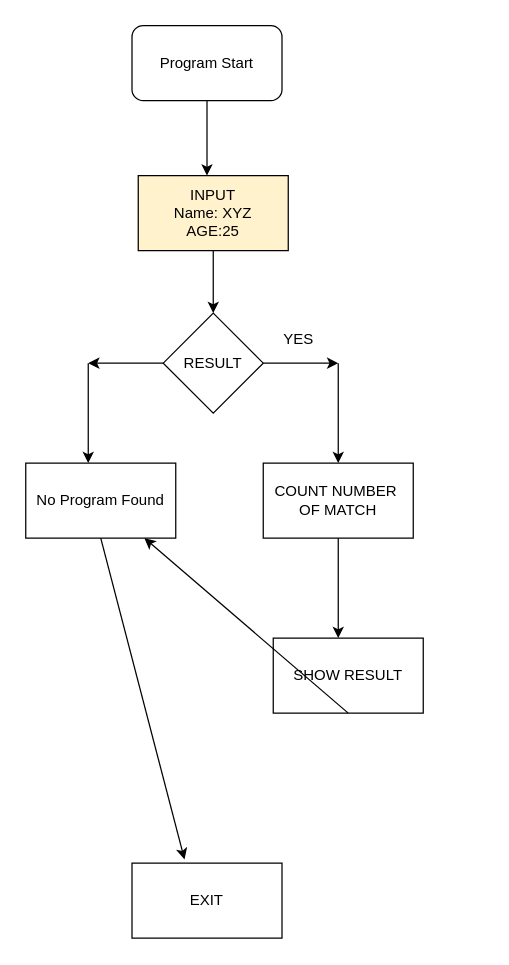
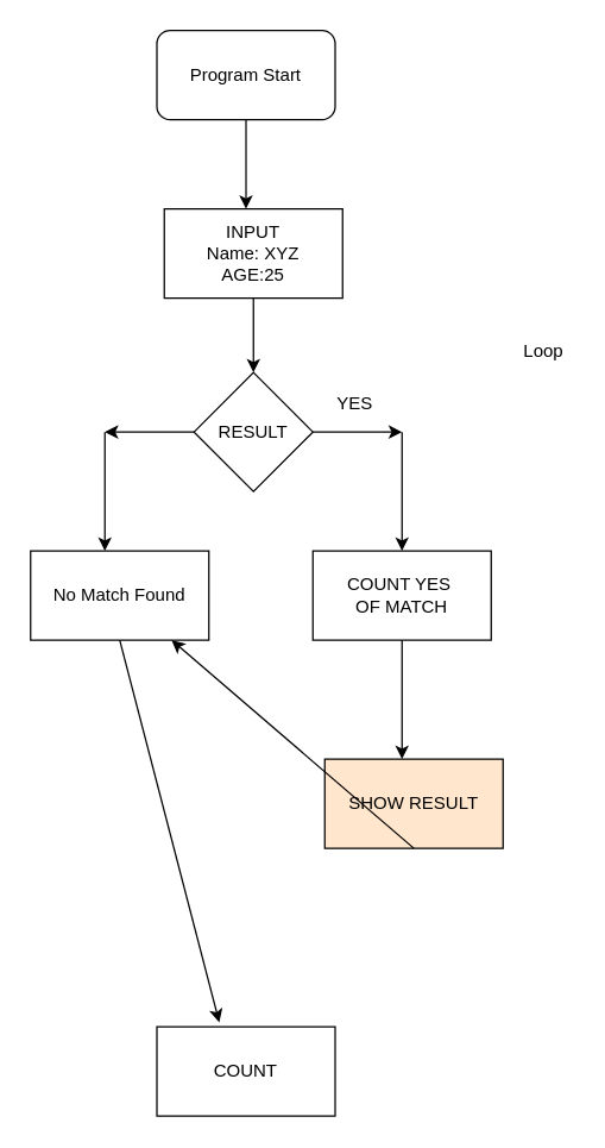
  <mxCell id="0" />
  <mxCell id="1" parent="0" />
  <mxCell id="2" value="Program Start" style="whiteSpace=wrap;html=1;rounded=1;" vertex="1" parent="1"><mxGeometry x="105" y="20" width="120" height="60" as="geometry" /></mxCell>
  <mxCell id="3" value="" style="endArrow=classic;html=1;exitX=0.5;exitY=1;exitDx=0;exitDy=0;" edge="1" parent="1" source="2"><mxGeometry width="50" height="50" relative="1" as="geometry"><mxPoint x="180" y="330" as="sourcePoint" /><mxPoint x="165" y="140" as="targetPoint" /></mxGeometry></mxCell>
- <mxCell id="4" value="INPUT&lt;br&gt;Name: XYZ&lt;br&gt;AGE:25" style="rounded=0;whiteSpace=wrap;html=1;fillColor=#fff2cc;" vertex="1" parent="1"><mxGeometry x="110" y="140" width="120" height="60" as="geometry" /></mxCell>
+ <mxCell id="4" value="INPUT&lt;br&gt;Name: XYZ&lt;br&gt;AGE:25" style="rounded=0;whiteSpace=wrap;html=1;" vertex="1" parent="1"><mxGeometry x="110" y="140" width="120" height="60" as="geometry" /></mxCell>
  <mxCell id="5" value="" style="endArrow=classic;html=1;exitX=0.5;exitY=1;exitDx=0;exitDy=0;" edge="1" parent="1" source="4"><mxGeometry width="50" height="50" relative="1" as="geometry"><mxPoint x="180" y="430" as="sourcePoint" /><mxPoint x="170" y="250" as="targetPoint" /></mxGeometry></mxCell>
  <mxCell id="6" value="RESULT" style="rhombus;whiteSpace=wrap;html=1;" vertex="1" parent="1"><mxGeometry x="130" y="250" width="80" height="80" as="geometry" /></mxCell>
  <mxCell id="7" value="" style="endArrow=classic;html=1;exitX=1;exitY=0.5;exitDx=0;exitDy=0;" edge="1" parent="1" source="6"><mxGeometry width="50" height="50" relative="1" as="geometry"><mxPoint x="180" y="530" as="sourcePoint" /><mxPoint x="270" y="290" as="targetPoint" /></mxGeometry></mxCell>
  <mxCell id="8" value="" style="endArrow=classic;html=1;exitX=0;exitY=0.5;exitDx=0;exitDy=0;" edge="1" parent="1" source="6"><mxGeometry width="50" height="50" relative="1" as="geometry"><mxPoint x="80" y="490" as="sourcePoint" /><mxPoint x="70" y="290" as="targetPoint" /></mxGeometry></mxCell>
  <mxCell id="9" value="YES" style="text;html=1;align=center;verticalAlign=middle;resizable=0;points=[];autosize=1;" vertex="1" parent="1"><mxGeometry x="218" y="261" width="40" height="20" as="geometry" /></mxCell>
  <mxCell id="10" value="" style="endArrow=classic;html=1;" edge="1" parent="1"><mxGeometry width="50" height="50" relative="1" as="geometry"><mxPoint x="270" y="290" as="sourcePoint" /><mxPoint x="270" y="370" as="targetPoint" /></mxGeometry></mxCell>
- <mxCell id="11" value="COUNT NUMBER&amp;nbsp;&lt;br&gt;OF MATCH" style="rounded=0;whiteSpace=wrap;html=1;" vertex="1" parent="1"><mxGeometry x="210" y="370" width="120" height="60" as="geometry" /></mxCell>
+ <mxCell id="11" value="COUNT YES&amp;nbsp;&lt;br&gt;OF MATCH" style="rounded=0;whiteSpace=wrap;html=1;" vertex="1" parent="1"><mxGeometry x="210" y="370" width="120" height="60" as="geometry" /></mxCell>
  <mxCell id="12" value="" style="endArrow=classic;html=1;" edge="1" parent="1"><mxGeometry width="50" height="50" relative="1" as="geometry"><mxPoint x="70" y="290" as="sourcePoint" /><mxPoint x="70" y="370" as="targetPoint" /></mxGeometry></mxCell>
  <mxCell id="13" value="" style="endArrow=classic;html=1;exitX=0.5;exitY=1;exitDx=0;exitDy=0;" edge="1" parent="1" source="11"><mxGeometry width="50" height="50" relative="1" as="geometry"><mxPoint x="180" y="430" as="sourcePoint" /><mxPoint x="270" y="510" as="targetPoint" /></mxGeometry></mxCell>
- <mxCell id="14" value="SHOW RESULT" style="rounded=0;whiteSpace=wrap;html=1;" vertex="1" parent="1"><mxGeometry x="218" y="510" width="120" height="60" as="geometry" /></mxCell>
- <mxCell id="15" value="No Program Found" style="rounded=0;whiteSpace=wrap;html=1;" vertex="1" parent="1"><mxGeometry x="20" y="370" width="120" height="60" as="geometry" /></mxCell>
+ <mxCell id="14" value="SHOW RESULT" style="rounded=0;whiteSpace=wrap;html=1;fillColor=#ffe6cc;" vertex="1" parent="1"><mxGeometry x="218" y="510" width="120" height="60" as="geometry" /></mxCell>
+ <mxCell id="15" value="No Match Found" style="rounded=0;whiteSpace=wrap;html=1;" vertex="1" parent="1"><mxGeometry x="20" y="370" width="120" height="60" as="geometry" /></mxCell>
  <mxCell id="16" value="" style="endArrow=classic;html=1;exitX=0.5;exitY=1;exitDx=0;exitDy=0;" edge="1" parent="1" source="15"><mxGeometry width="50" height="50" relative="1" as="geometry"><mxPoint x="180" y="430" as="sourcePoint" /><mxPoint x="147" y="687" as="targetPoint" /></mxGeometry></mxCell>
- <mxCell id="17" value="EXIT" style="rounded=0;whiteSpace=wrap;html=1;" vertex="1" parent="1"><mxGeometry x="105" y="690" width="120" height="60" as="geometry" /></mxCell>
+ <mxCell id="17" value="COUNT" style="rounded=0;whiteSpace=wrap;html=1;" vertex="1" parent="1"><mxGeometry x="105" y="690" width="120" height="60" as="geometry" /></mxCell>
  <mxCell id="18" value="" style="endArrow=classic;html=1;exitX=0.5;exitY=1;exitDx=0;exitDy=0;" edge="1" parent="1" source="14" target="15"><mxGeometry width="50" height="50" relative="1" as="geometry"><mxPoint x="180" y="630" as="sourcePoint" /><mxPoint x="230" y="580" as="targetPoint" /></mxGeometry></mxCell>
+ <mxCell id="19" value="Loop" style="text;html=1;align=center;verticalAlign=middle;resizable=0;points=[];autosize=1;" vertex="1" parent="1"><mxGeometry x="345" y="226" width="40" height="20" as="geometry" /></mxCell>
